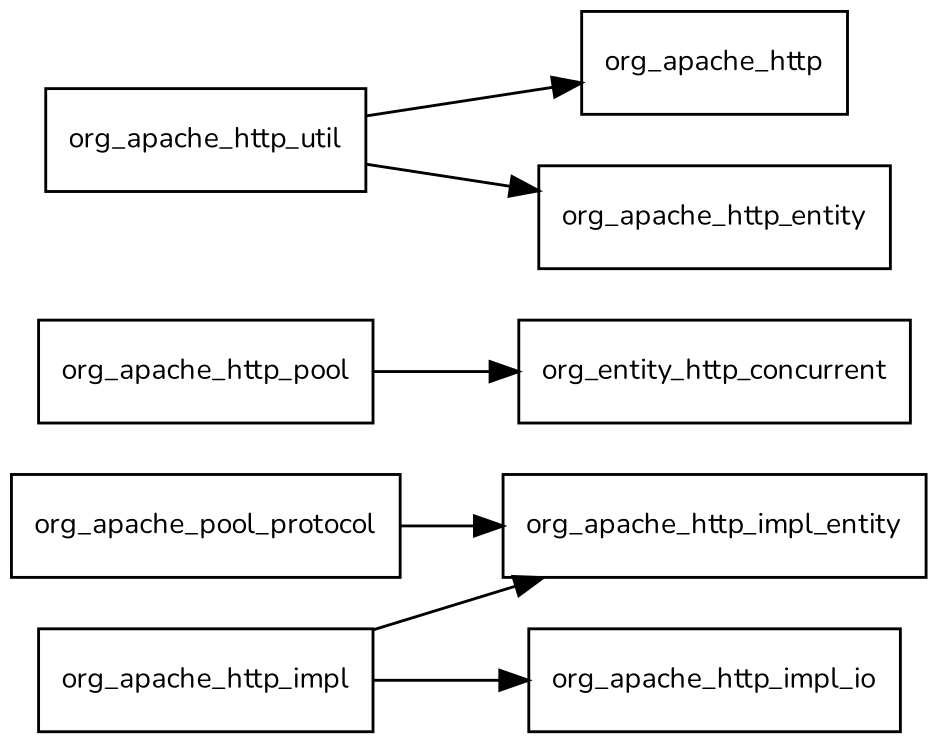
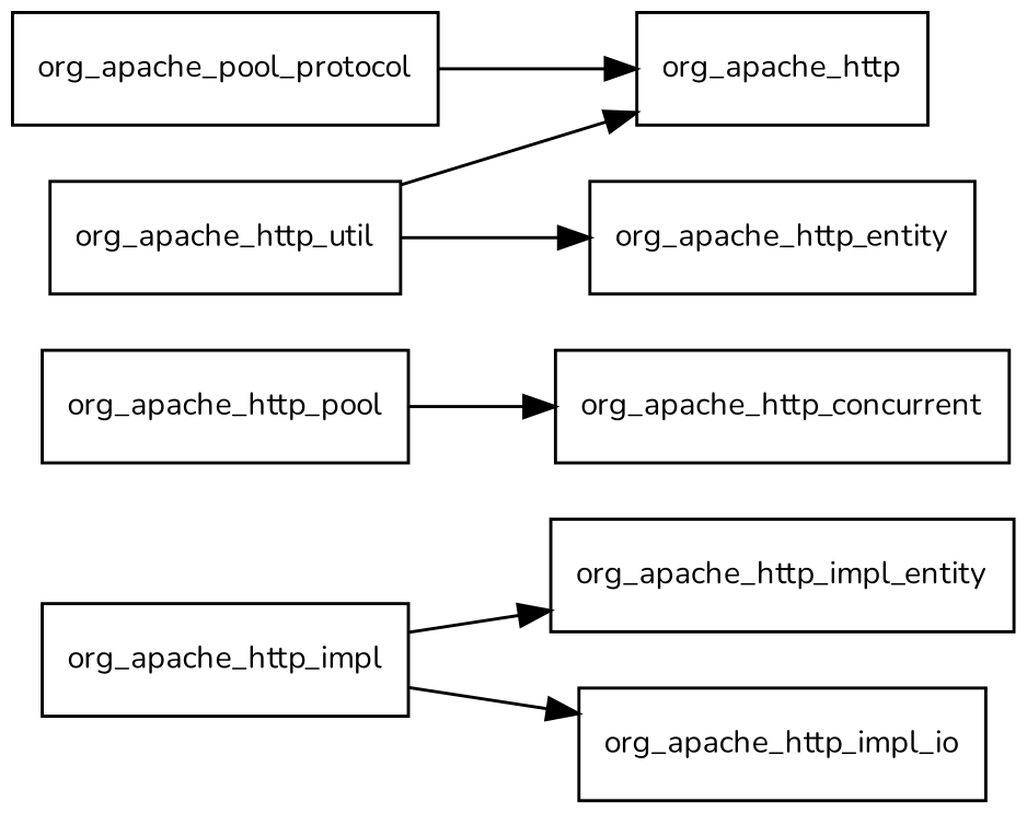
  digraph {
    fontname=Nunito
    rankdir=LR
    node [fontname=Nunito fontsize=10.0 shape=box]
    edge [fontname=Nunito]
    org_apache_http_impl
    org_apache_http_impl_entity
    org_apache_http_impl_io
    org_apache_http_pool
-   org_apache_http_concurrent [label=org_entity_http_concurrent]
+   org_apache_http_concurrent
    n6 [label=org_apache_pool_protocol]
    org_apache_http
    org_apache_http_util
    org_apache_http_entity
    org_apache_http_impl -> org_apache_http_impl_entity
    org_apache_http_impl -> org_apache_http_impl_io
    org_apache_http_pool -> org_apache_http_concurrent
-   n6 -> org_apache_http_impl_entity
+   n6 -> org_apache_http
    org_apache_http_util -> org_apache_http
    org_apache_http_util -> org_apache_http_entity
  }
